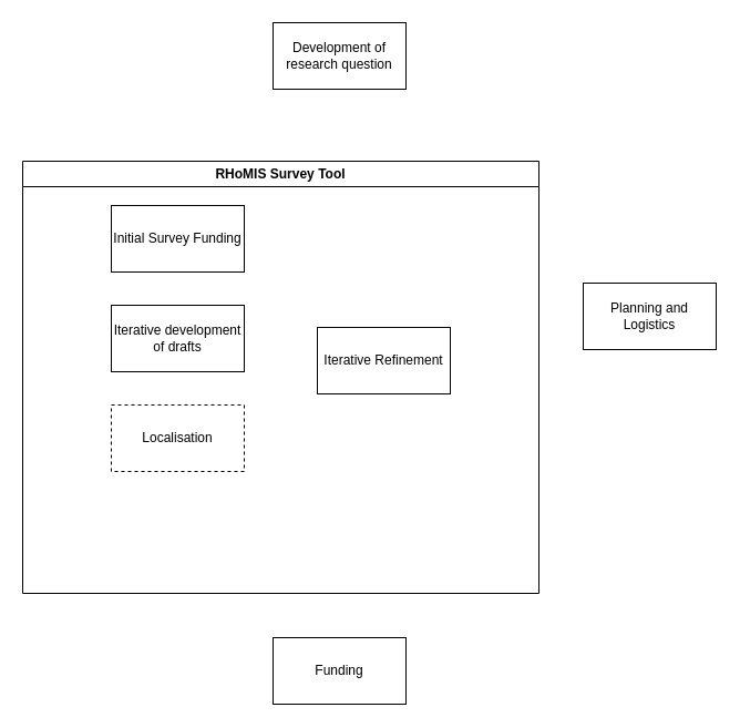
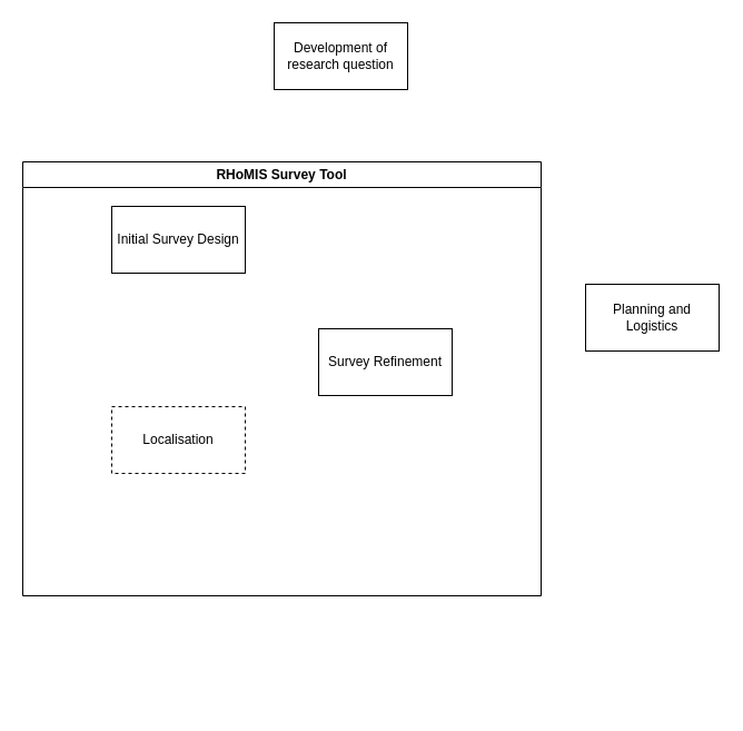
  <mxCell id="0" />
  <mxCell id="1" parent="0" />
  <mxCell id="2" value="RHoMIS Survey Tool" style="swimlane;whiteSpace=wrap;html=1;" vertex="1" parent="1"><mxGeometry x="20" y="145" width="466" height="390" as="geometry" /></mxCell>
- <mxCell id="3" value="Initial Survey Funding" style="rounded=0;whiteSpace=wrap;html=1;" vertex="1" parent="2"><mxGeometry x="80" y="40" width="120" height="60" as="geometry" /></mxCell>
- <mxCell id="4" value="Iterative Refinement" style="rounded=0;whiteSpace=wrap;html=1;" vertex="1" parent="2"><mxGeometry x="266" y="150" width="120" height="60" as="geometry" /></mxCell>
- <mxCell id="5" value="Iterative development of drafts" style="rounded=0;whiteSpace=wrap;html=1;" vertex="1" parent="2"><mxGeometry x="80" y="130" width="120" height="60" as="geometry" /></mxCell>
+ <mxCell id="3" value="Initial Survey Design" style="rounded=0;whiteSpace=wrap;html=1;" vertex="1" parent="2"><mxGeometry x="80" y="40" width="120" height="60" as="geometry" /></mxCell>
+ <mxCell id="4" value="Survey Refinement" style="rounded=0;whiteSpace=wrap;html=1;" vertex="1" parent="2"><mxGeometry x="266" y="150" width="120" height="60" as="geometry" /></mxCell>
  <mxCell id="6" value="Localisation" style="rounded=0;whiteSpace=wrap;html=1;dashed=1;" vertex="1" parent="2"><mxGeometry x="80" y="220" width="120" height="60" as="geometry" /></mxCell>
  <mxCell id="7" value="Development of research question" style="rounded=0;whiteSpace=wrap;html=1;" vertex="1" parent="1"><mxGeometry x="246" y="20" width="120" height="60" as="geometry" /></mxCell>
  <mxCell id="8" value="Planning and Logistics" style="rounded=0;whiteSpace=wrap;html=1;" vertex="1" parent="1"><mxGeometry x="526" y="255" width="120" height="60" as="geometry" /></mxCell>
- <mxCell id="9" value="Funding" style="rounded=0;whiteSpace=wrap;html=1;" vertex="1" parent="1"><mxGeometry x="246" y="575" width="120" height="60" as="geometry" /></mxCell>
